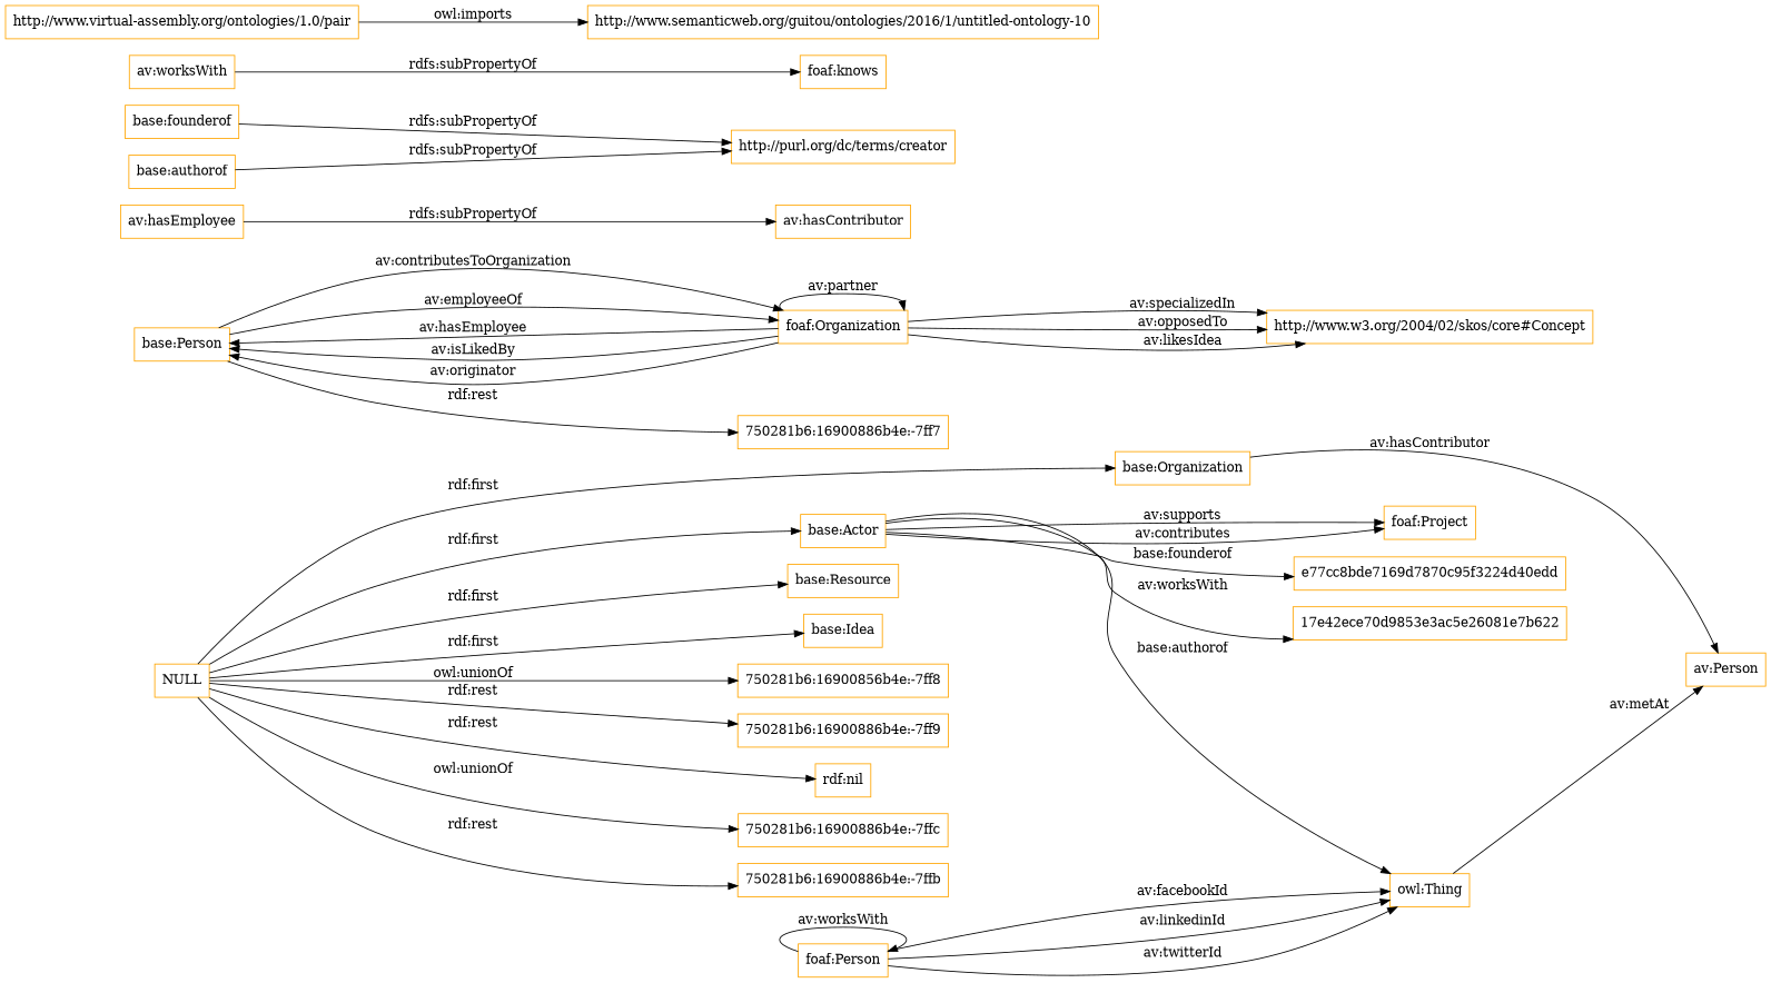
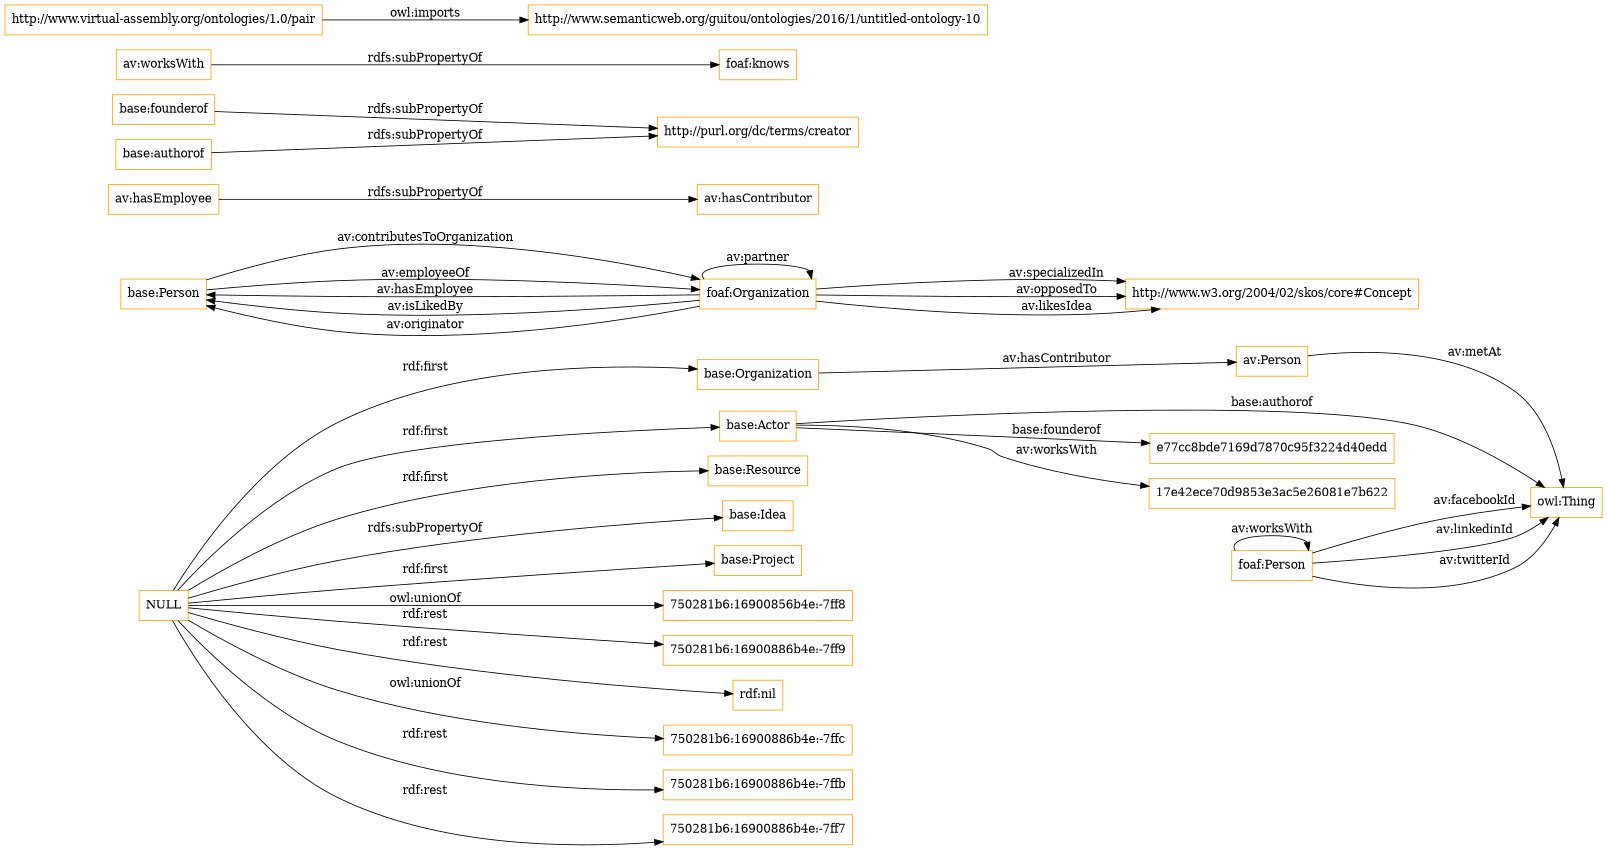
  digraph {
    rankdir=LR
    node [color=orange shape=rectangle]
    "base:Organization"
    "av:Person"
    "base:Actor"
    "owl:Thing"
-   "foaf:Project"
    e77cc8bde7169d7870c95f3224d40edd
    "17e42ece70d9853e3ac5e26081e7b622"
    "base:Person"
    "foaf:Organization"
    "http://www.w3.org/2004/02/skos/core#Concept"
    "foaf:Person"
    NULL
    "base:Resource"
    "base:Idea"
+   "base:Project"
    n16 [label="750281b6:16900856b4e:-7ff8"]
    "750281b6:16900886b4e:-7ff9"
    "rdf:nil"
    "750281b6:16900886b4e:-7ffc"
    "750281b6:16900886b4e:-7ffb"
    "750281b6:16900886b4e:-7ff7"
    "av:hasEmployee"
    "av:hasContributor"
    "base:founderof"
    "http://purl.org/dc/terms/creator"
    "av:worksWith"
    "foaf:knows"
    "base:authorof"
    "http://www.virtual-assembly.org/ontologies/1.0/pair"
    "http://www.semanticweb.org/guitou/ontologies/2016/1/untitled-ontology-10"
    "base:Organization" -> "av:Person" [label="av:hasContributor"]
-   "owl:Thing" -> "av:Person" [label="av:metAt"]
+   "av:Person" -> "owl:Thing" [label="av:metAt"]
    "base:Actor" -> "owl:Thing" [label="base:authorof"]
-   "base:Actor" -> "foaf:Project" [label="av:supports"]
-   "base:Actor" -> "foaf:Project" [label="av:contributes"]
    "base:Actor" -> e77cc8bde7169d7870c95f3224d40edd [label="base:founderof"]
    "base:Actor" -> "17e42ece70d9853e3ac5e26081e7b622" [label="av:worksWith"]
    "base:Person" -> "foaf:Organization" [label="av:contributesToOrganization"]
    "base:Person" -> "foaf:Organization" [label="av:employeeOf"]
    "foaf:Organization" -> "base:Person" [label="av:hasEmployee"]
    "foaf:Organization" -> "base:Person" [label="av:isLikedBy"]
    "foaf:Organization" -> "base:Person" [label="av:originator"]
    "foaf:Organization" -> "foaf:Organization" [label="av:partner"]
    "foaf:Organization" -> "http://www.w3.org/2004/02/skos/core#Concept" [label="av:specializedIn"]
    "foaf:Organization" -> "http://www.w3.org/2004/02/skos/core#Concept" [label="av:opposedTo"]
    "foaf:Organization" -> "http://www.w3.org/2004/02/skos/core#Concept" [label="av:likesIdea"]
    "foaf:Person" -> "owl:Thing" [label="av:facebookId"]
    "foaf:Person" -> "owl:Thing" [label="av:linkedinId"]
    "foaf:Person" -> "owl:Thing" [label="av:twitterId"]
    "foaf:Person" -> "foaf:Person" [label="av:worksWith"]
    NULL -> "base:Organization" [label="rdf:first"]
    NULL -> "base:Actor" [label="rdf:first"]
    NULL -> "base:Resource" [label="rdf:first"]
-   NULL -> "base:Idea" [label="rdf:first"]
+   NULL -> "base:Idea" [label="rdfs:subPropertyOf"]
+   NULL -> "base:Project" [label="rdf:first"]
    NULL -> n16 [label="owl:unionOf"]
    NULL -> "750281b6:16900886b4e:-7ff9" [label="rdf:rest"]
    NULL -> "rdf:nil" [label="rdf:rest"]
    NULL -> "750281b6:16900886b4e:-7ffc" [label="owl:unionOf"]
    NULL -> "750281b6:16900886b4e:-7ffb" [label="rdf:rest"]
-   "base:Person" -> "750281b6:16900886b4e:-7ff7" [label="rdf:rest"]
+   NULL -> "750281b6:16900886b4e:-7ff7" [label="rdf:rest"]
    "av:hasEmployee" -> "av:hasContributor" [label="rdfs:subPropertyOf"]
    "base:founderof" -> "http://purl.org/dc/terms/creator" [label="rdfs:subPropertyOf"]
    "av:worksWith" -> "foaf:knows" [label="rdfs:subPropertyOf"]
    "base:authorof" -> "http://purl.org/dc/terms/creator" [label="rdfs:subPropertyOf"]
    "http://www.virtual-assembly.org/ontologies/1.0/pair" -> "http://www.semanticweb.org/guitou/ontologies/2016/1/untitled-ontology-10" [label="owl:imports"]
  }
